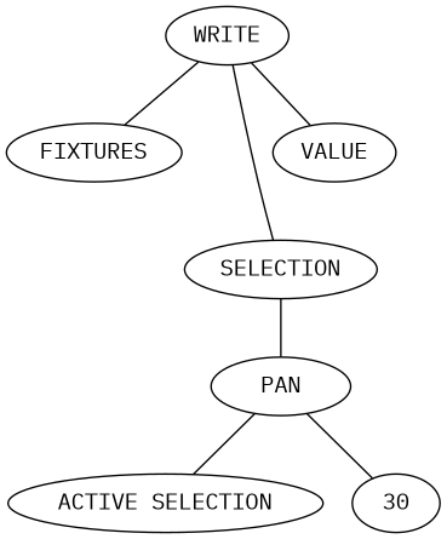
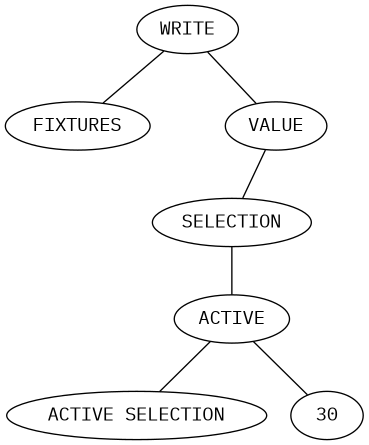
  strict graph {
    fontname="IBM Plex Mono"
    node [fontname="IBM Plex Mono"]
    edge [fontname="IBM Plex Mono"]
    WRITE
    FIXTURES
    n3 [label=SELECTION]
    VALUE
-   PAN
+   PAN [label=ACTIVE]
    "ACTIVE SELECTION"
    30
    WRITE -- FIXTURES
-   WRITE -- n3
+   VALUE -- n3
    WRITE -- VALUE
    n3 -- PAN
    PAN -- "ACTIVE SELECTION"
    PAN -- 30
  }
